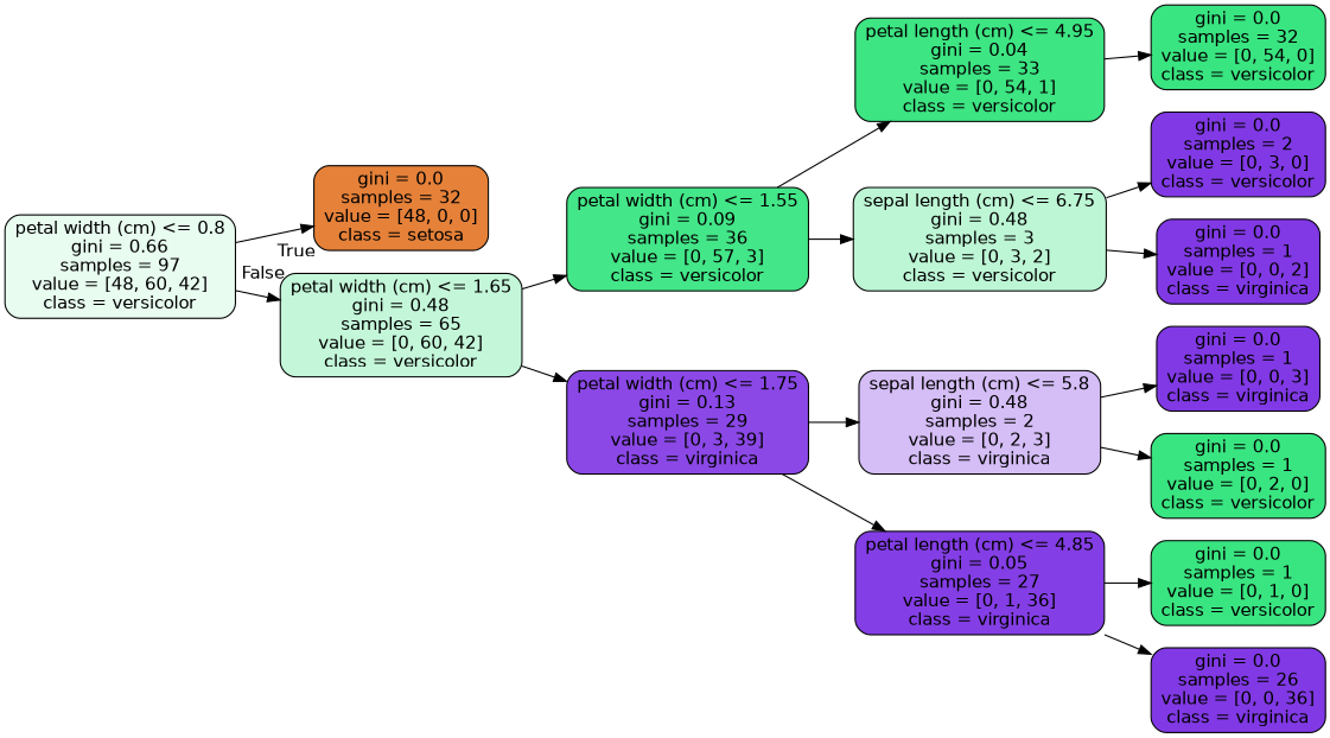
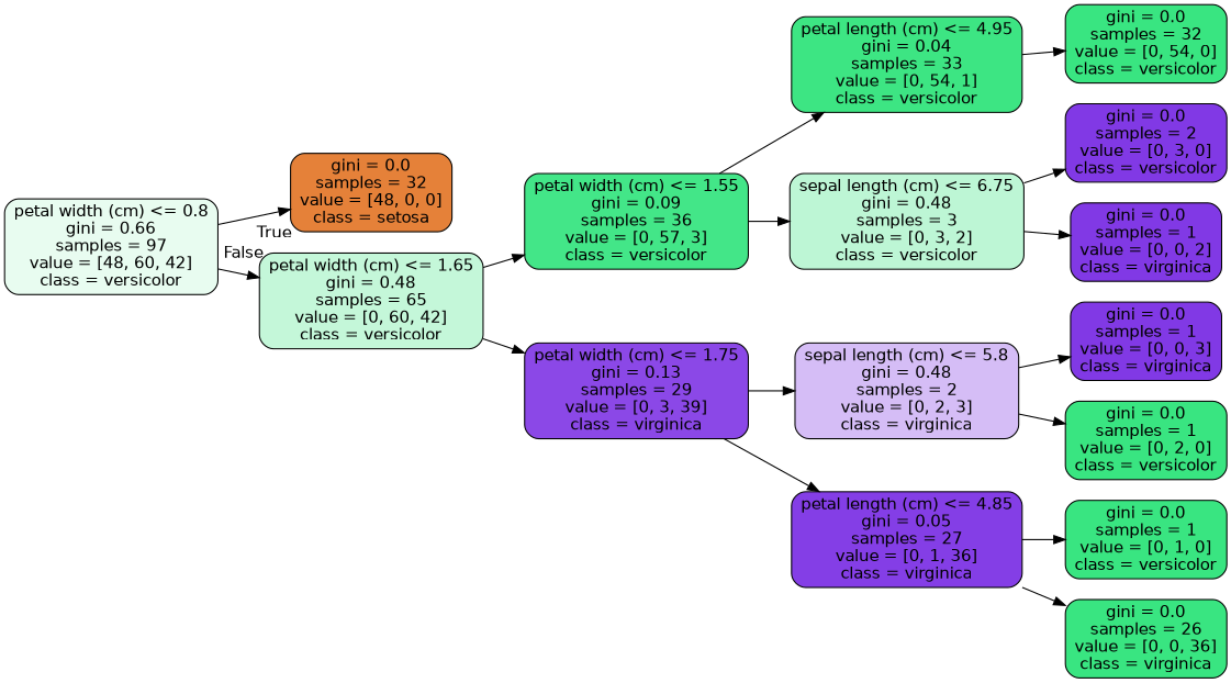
  digraph {
    rankdir=LR
    node [color=black fillcolor="#8139e5" fontname=helvetica shape=box style="filled, rounded"]
    edge [fontname=helvetica]
    n1 [fillcolor="#e8fcf0" label="petal width (cm) <= 0.8\ngini = 0.66\nsamples = 97\nvalue = [48, 60, 42]\nclass = versicolor"]
    n2 [fillcolor="#e58139" label="gini = 0.0\nsamples = 32\nvalue = [48, 0, 0]\nclass = setosa"]
    n3 [fillcolor="#c4f7d9" label="petal width (cm) <= 1.65\ngini = 0.48\nsamples = 65\nvalue = [0, 60, 42]\nclass = versicolor"]
    n4 [fillcolor="#43e688" label="petal width (cm) <= 1.55\ngini = 0.09\nsamples = 36\nvalue = [0, 57, 3]\nclass = versicolor"]
    n5 [fillcolor="#8b48e7" label="petal width (cm) <= 1.75\ngini = 0.13\nsamples = 29\nvalue = [0, 3, 39]\nclass = virginica"]
    n6 [fillcolor="#3de583" label="petal length (cm) <= 4.95\ngini = 0.04\nsamples = 33\nvalue = [0, 54, 1]\nclass = versicolor"]
    n7 [fillcolor="#bdf6d5" label="sepal length (cm) <= 6.75\ngini = 0.48\nsamples = 3\nvalue = [0, 3, 2]\nclass = versicolor"]
    n8 [fillcolor="#d5bdf6" label="sepal length (cm) <= 5.8\ngini = 0.48\nsamples = 2\nvalue = [0, 2, 3]\nclass = virginica"]
    n9 [fillcolor="#843ee6" label="petal length (cm) <= 4.85\ngini = 0.05\nsamples = 27\nvalue = [0, 1, 36]\nclass = virginica"]
    n10 [fillcolor="#39e581" label="gini = 0.0\nsamples = 32\nvalue = [0, 54, 0]\nclass = versicolor"]
    n11 [label="gini = 0.0\nsamples = 2\nvalue = [0, 3, 0]\nclass = versicolor"]
    n12 [label="gini = 0.0\nsamples = 1\nvalue = [0, 0, 2]\nclass = virginica"]
    n13 [label="gini = 0.0\nsamples = 1\nvalue = [0, 0, 3]\nclass = virginica"]
    n14 [fillcolor="#39e581" label="gini = 0.0\nsamples = 1\nvalue = [0, 2, 0]\nclass = versicolor"]
    n15 [fillcolor="#39e581" label="gini = 0.0\nsamples = 1\nvalue = [0, 1, 0]\nclass = versicolor"]
-   n16 [label="gini = 0.0\nsamples = 26\nvalue = [0, 0, 36]\nclass = virginica"]
+   n16 [fillcolor="#39e581" label="gini = 0.0\nsamples = 26\nvalue = [0, 0, 36]\nclass = virginica"]
    n1 -> n2 [headlabel=True labelangle=45 labeldistance=2.5]
    n1 -> n3 [headlabel=False labelangle=-45 labeldistance=2.5]
    n3 -> n4
    n3 -> n5
    n4 -> n6
    n4 -> n7
    n5 -> n8
    n5 -> n9
    n6 -> n10
    n7 -> n11
    n7 -> n12
    n8 -> n13
    n8 -> n14
    n9 -> n15
    n9 -> n16
  }
